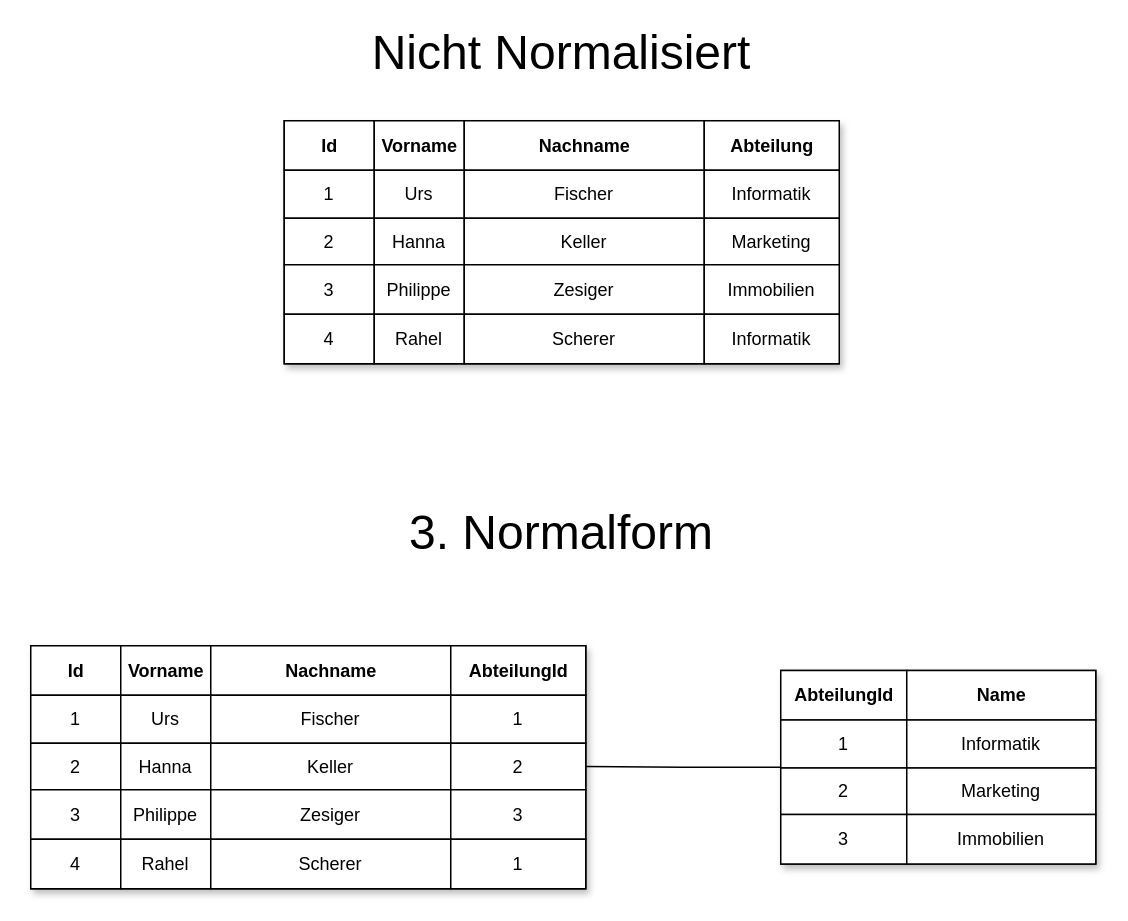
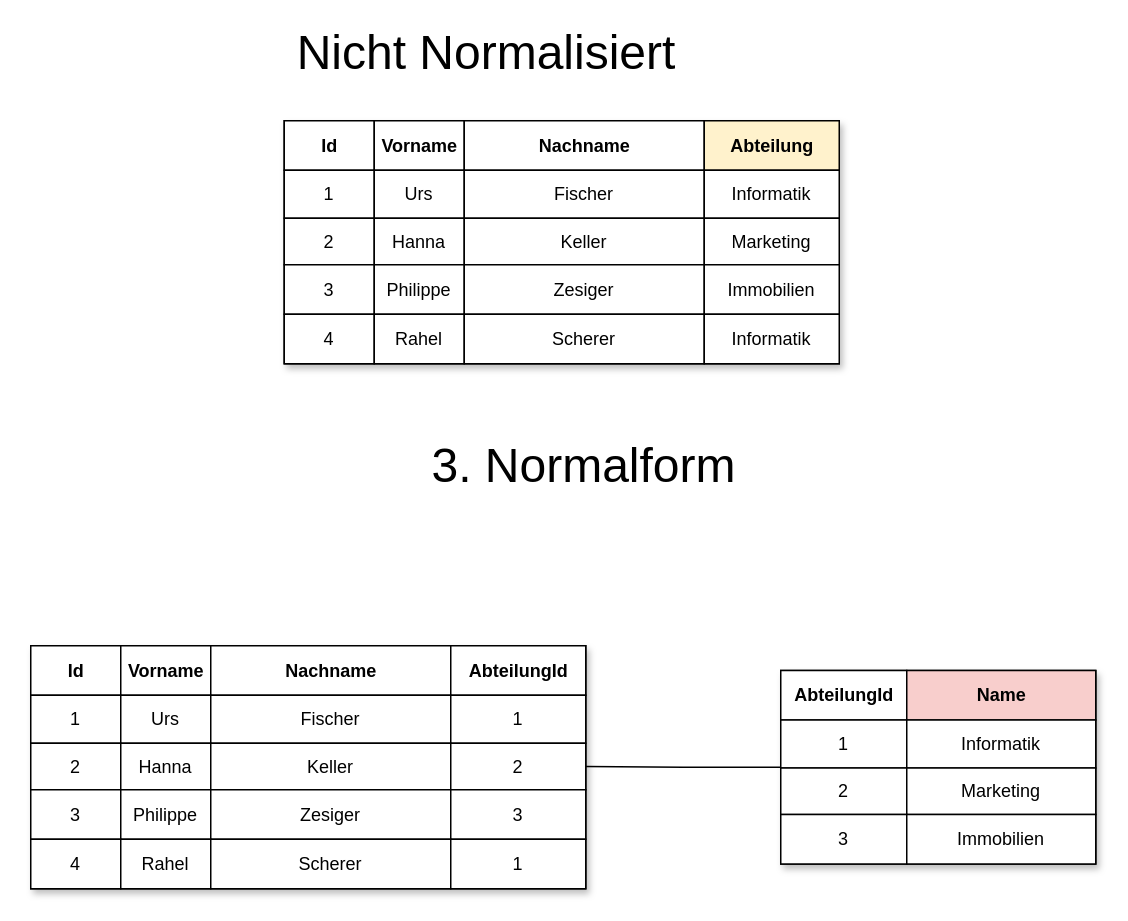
  <mxCell id="0" />
  <mxCell id="1" parent="0" />
  <mxCell id="2" value="Assets" style="childLayout=tableLayout;recursiveResize=0;shadow=1;" parent="1" vertex="1"><mxGeometry x="189" y="80" width="370" height="162" as="geometry" /></mxCell>
  <mxCell id="3" style="shape=tableRow;horizontal=0;startSize=0;swimlaneHead=0;swimlaneBody=0;top=0;left=0;bottom=0;right=0;dropTarget=0;collapsible=0;recursiveResize=0;expand=0;fontStyle=0;" parent="2" vertex="1"><mxGeometry width="370" height="33" as="geometry" /></mxCell>
  <mxCell id="4" value="Id" style="connectable=0;recursiveResize=0;align=center;fontStyle=1;html=1;" parent="3" vertex="1"><mxGeometry width="60" height="33" as="geometry"><mxRectangle width="60" height="33" as="alternateBounds" /></mxGeometry></mxCell>
  <mxCell id="5" value="Vorname" style="connectable=0;recursiveResize=0;align=center;fontStyle=1;html=1;" parent="3" vertex="1"><mxGeometry x="60" width="60" height="33" as="geometry"><mxRectangle width="60" height="33" as="alternateBounds" /></mxGeometry></mxCell>
  <mxCell id="6" value="Nachname" style="connectable=0;recursiveResize=0;align=center;fontStyle=1;html=1;" parent="3" vertex="1"><mxGeometry x="120" width="160" height="33" as="geometry"><mxRectangle width="160" height="33" as="alternateBounds" /></mxGeometry></mxCell>
- <mxCell id="7" value="Abteilung" style="connectable=0;recursiveResize=0;align=center;fontStyle=1;html=1;" parent="3" vertex="1"><mxGeometry x="280" width="90" height="33" as="geometry"><mxRectangle width="90" height="33" as="alternateBounds" /></mxGeometry></mxCell>
+ <mxCell id="7" value="Abteilung" style="connectable=0;recursiveResize=0;align=center;fontStyle=1;html=1;fillColor=#fff2cc;" parent="3" vertex="1"><mxGeometry x="280" width="90" height="33" as="geometry"><mxRectangle width="90" height="33" as="alternateBounds" /></mxGeometry></mxCell>
  <mxCell id="8" value="" style="shape=tableRow;horizontal=0;startSize=0;swimlaneHead=0;swimlaneBody=0;top=0;left=0;bottom=0;right=0;dropTarget=0;collapsible=0;recursiveResize=0;expand=0;fontStyle=0;" parent="2" vertex="1"><mxGeometry y="33" width="370" height="32" as="geometry" /></mxCell>
  <mxCell id="9" value="1" style="connectable=0;recursiveResize=0;align=center;whiteSpace=wrap;html=1;" parent="8" vertex="1"><mxGeometry width="60" height="32" as="geometry"><mxRectangle width="60" height="32" as="alternateBounds" /></mxGeometry></mxCell>
  <mxCell id="10" value="Urs" style="connectable=0;recursiveResize=0;align=center;whiteSpace=wrap;html=1;" parent="8" vertex="1"><mxGeometry x="60" width="60" height="32" as="geometry"><mxRectangle width="60" height="32" as="alternateBounds" /></mxGeometry></mxCell>
  <mxCell id="11" value="Fischer" style="connectable=0;recursiveResize=0;align=center;whiteSpace=wrap;html=1;" parent="8" vertex="1"><mxGeometry x="120" width="160" height="32" as="geometry"><mxRectangle width="160" height="32" as="alternateBounds" /></mxGeometry></mxCell>
  <mxCell id="12" value="Informatik" style="connectable=0;recursiveResize=0;align=center;whiteSpace=wrap;html=1;" parent="8" vertex="1"><mxGeometry x="280" width="90" height="32" as="geometry"><mxRectangle width="90" height="32" as="alternateBounds" /></mxGeometry></mxCell>
  <mxCell id="13" value="" style="shape=tableRow;horizontal=0;startSize=0;swimlaneHead=0;swimlaneBody=0;top=0;left=0;bottom=0;right=0;dropTarget=0;collapsible=0;recursiveResize=0;expand=0;fontStyle=1;" parent="2" vertex="1"><mxGeometry y="65" width="370" height="31" as="geometry" /></mxCell>
  <mxCell id="14" value="2" style="connectable=0;recursiveResize=0;whiteSpace=wrap;html=1;" parent="13" vertex="1"><mxGeometry width="60" height="31" as="geometry"><mxRectangle width="60" height="31" as="alternateBounds" /></mxGeometry></mxCell>
  <mxCell id="15" value="Hanna" style="connectable=0;recursiveResize=0;whiteSpace=wrap;html=1;" parent="13" vertex="1"><mxGeometry x="60" width="60" height="31" as="geometry"><mxRectangle width="60" height="31" as="alternateBounds" /></mxGeometry></mxCell>
  <mxCell id="16" value="Keller" style="connectable=0;recursiveResize=0;whiteSpace=wrap;html=1;" parent="13" vertex="1"><mxGeometry x="120" width="160" height="31" as="geometry"><mxRectangle width="160" height="31" as="alternateBounds" /></mxGeometry></mxCell>
  <mxCell id="17" value="Marketing" style="connectable=0;recursiveResize=0;whiteSpace=wrap;html=1;" parent="13" vertex="1"><mxGeometry x="280" width="90" height="31" as="geometry"><mxRectangle width="90" height="31" as="alternateBounds" /></mxGeometry></mxCell>
  <mxCell id="18" value="" style="shape=tableRow;horizontal=0;startSize=0;swimlaneHead=0;swimlaneBody=0;top=0;left=0;bottom=0;right=0;dropTarget=0;collapsible=0;recursiveResize=0;expand=0;fontStyle=0;" parent="2" vertex="1"><mxGeometry y="96" width="370" height="33" as="geometry" /></mxCell>
  <mxCell id="19" value="3" style="connectable=0;recursiveResize=0;fontStyle=0;align=center;whiteSpace=wrap;html=1;" parent="18" vertex="1"><mxGeometry width="60" height="33" as="geometry"><mxRectangle width="60" height="33" as="alternateBounds" /></mxGeometry></mxCell>
  <mxCell id="20" value="Philippe" style="connectable=0;recursiveResize=0;fontStyle=0;align=center;whiteSpace=wrap;html=1;" parent="18" vertex="1"><mxGeometry x="60" width="60" height="33" as="geometry"><mxRectangle width="60" height="33" as="alternateBounds" /></mxGeometry></mxCell>
  <mxCell id="21" value="Zesiger" style="connectable=0;recursiveResize=0;fontStyle=0;align=center;whiteSpace=wrap;html=1;" parent="18" vertex="1"><mxGeometry x="120" width="160" height="33" as="geometry"><mxRectangle width="160" height="33" as="alternateBounds" /></mxGeometry></mxCell>
  <mxCell id="22" value="Immobilien" style="connectable=0;recursiveResize=0;fontStyle=0;align=center;whiteSpace=wrap;html=1;" parent="18" vertex="1"><mxGeometry x="280" width="90" height="33" as="geometry"><mxRectangle width="90" height="33" as="alternateBounds" /></mxGeometry></mxCell>
  <mxCell id="23" style="shape=tableRow;horizontal=0;startSize=0;swimlaneHead=0;swimlaneBody=0;top=0;left=0;bottom=0;right=0;dropTarget=0;collapsible=0;recursiveResize=0;expand=0;fontStyle=0;" parent="2" vertex="1"><mxGeometry y="129" width="370" height="33" as="geometry" /></mxCell>
  <mxCell id="24" value="4" style="connectable=0;recursiveResize=0;fontStyle=0;align=center;whiteSpace=wrap;html=1;" parent="23" vertex="1"><mxGeometry width="60" height="33" as="geometry"><mxRectangle width="60" height="33" as="alternateBounds" /></mxGeometry></mxCell>
  <mxCell id="25" value="Rahel" style="connectable=0;recursiveResize=0;fontStyle=0;align=center;whiteSpace=wrap;html=1;" parent="23" vertex="1"><mxGeometry x="60" width="60" height="33" as="geometry"><mxRectangle width="60" height="33" as="alternateBounds" /></mxGeometry></mxCell>
  <mxCell id="26" value="Scherer" style="connectable=0;recursiveResize=0;fontStyle=0;align=center;whiteSpace=wrap;html=1;" parent="23" vertex="1"><mxGeometry x="120" width="160" height="33" as="geometry"><mxRectangle width="160" height="33" as="alternateBounds" /></mxGeometry></mxCell>
  <mxCell id="27" value="Informatik" style="connectable=0;recursiveResize=0;fontStyle=0;align=center;whiteSpace=wrap;html=1;" parent="23" vertex="1"><mxGeometry x="280" width="90" height="33" as="geometry"><mxRectangle width="90" height="33" as="alternateBounds" /></mxGeometry></mxCell>
- <mxCell id="28" value="&lt;span style=&quot;font-size: 32px;&quot;&gt;Nicht Normalisiert&lt;/span&gt;" style="text;html=1;strokeColor=none;fillColor=none;align=center;verticalAlign=middle;whiteSpace=wrap;rounded=0;" parent="1" vertex="1"><mxGeometry x="244" y="20" width="260" height="30" as="geometry" /></mxCell>
- <mxCell id="29" value="&lt;span style=&quot;font-size: 32px;&quot;&gt;3. Normalform&lt;/span&gt;" style="text;html=1;strokeColor=none;fillColor=none;align=center;verticalAlign=middle;whiteSpace=wrap;rounded=0;" parent="1" vertex="1"><mxGeometry x="244" y="340" width="260" height="30" as="geometry" /></mxCell>
+ <mxCell id="28" value="&lt;span style=&quot;font-size: 32px;&quot;&gt;Nicht Normalisiert&lt;/span&gt;" style="text;html=1;strokeColor=none;fillColor=none;align=center;verticalAlign=middle;whiteSpace=wrap;rounded=0;" parent="1" vertex="1"><mxGeometry x="194" y="20" width="260" height="30" as="geometry" /></mxCell>
+ <mxCell id="29" value="&lt;span style=&quot;font-size: 32px;&quot;&gt;3. Normalform&lt;/span&gt;" style="text;html=1;strokeColor=none;fillColor=none;align=center;verticalAlign=middle;whiteSpace=wrap;rounded=0;" parent="1" vertex="1"><mxGeometry x="259" y="295" width="260" height="30" as="geometry" /></mxCell>
  <mxCell id="30" value="Assets" style="childLayout=tableLayout;recursiveResize=0;shadow=1;" vertex="1" parent="1"><mxGeometry x="20" y="430" width="370" height="162" as="geometry" /></mxCell>
  <mxCell id="31" style="shape=tableRow;horizontal=0;startSize=0;swimlaneHead=0;swimlaneBody=0;top=0;left=0;bottom=0;right=0;dropTarget=0;collapsible=0;recursiveResize=0;expand=0;fontStyle=0;" vertex="1" parent="30"><mxGeometry width="370" height="33" as="geometry" /></mxCell>
  <mxCell id="32" value="Id" style="connectable=0;recursiveResize=0;align=center;fontStyle=1;html=1;" vertex="1" parent="31"><mxGeometry width="60" height="33" as="geometry"><mxRectangle width="60" height="33" as="alternateBounds" /></mxGeometry></mxCell>
  <mxCell id="33" value="Vorname" style="connectable=0;recursiveResize=0;align=center;fontStyle=1;html=1;" vertex="1" parent="31"><mxGeometry x="60" width="60" height="33" as="geometry"><mxRectangle width="60" height="33" as="alternateBounds" /></mxGeometry></mxCell>
  <mxCell id="34" value="Nachname" style="connectable=0;recursiveResize=0;align=center;fontStyle=1;html=1;" vertex="1" parent="31"><mxGeometry x="120" width="160" height="33" as="geometry"><mxRectangle width="160" height="33" as="alternateBounds" /></mxGeometry></mxCell>
  <mxCell id="35" value="AbteilungId" style="connectable=0;recursiveResize=0;align=center;fontStyle=1;html=1;" vertex="1" parent="31"><mxGeometry x="280" width="90" height="33" as="geometry"><mxRectangle width="90" height="33" as="alternateBounds" /></mxGeometry></mxCell>
  <mxCell id="36" value="" style="shape=tableRow;horizontal=0;startSize=0;swimlaneHead=0;swimlaneBody=0;top=0;left=0;bottom=0;right=0;dropTarget=0;collapsible=0;recursiveResize=0;expand=0;fontStyle=0;" vertex="1" parent="30"><mxGeometry y="33" width="370" height="32" as="geometry" /></mxCell>
  <mxCell id="37" value="1" style="connectable=0;recursiveResize=0;align=center;whiteSpace=wrap;html=1;" vertex="1" parent="36"><mxGeometry width="60" height="32" as="geometry"><mxRectangle width="60" height="32" as="alternateBounds" /></mxGeometry></mxCell>
  <mxCell id="38" value="Urs" style="connectable=0;recursiveResize=0;align=center;whiteSpace=wrap;html=1;" vertex="1" parent="36"><mxGeometry x="60" width="60" height="32" as="geometry"><mxRectangle width="60" height="32" as="alternateBounds" /></mxGeometry></mxCell>
  <mxCell id="39" value="Fischer" style="connectable=0;recursiveResize=0;align=center;whiteSpace=wrap;html=1;" vertex="1" parent="36"><mxGeometry x="120" width="160" height="32" as="geometry"><mxRectangle width="160" height="32" as="alternateBounds" /></mxGeometry></mxCell>
  <mxCell id="40" value="1" style="connectable=0;recursiveResize=0;align=center;whiteSpace=wrap;html=1;" vertex="1" parent="36"><mxGeometry x="280" width="90" height="32" as="geometry"><mxRectangle width="90" height="32" as="alternateBounds" /></mxGeometry></mxCell>
  <mxCell id="41" value="" style="shape=tableRow;horizontal=0;startSize=0;swimlaneHead=0;swimlaneBody=0;top=0;left=0;bottom=0;right=0;dropTarget=0;collapsible=0;recursiveResize=0;expand=0;fontStyle=1;" vertex="1" parent="30"><mxGeometry y="65" width="370" height="31" as="geometry" /></mxCell>
  <mxCell id="42" value="2" style="connectable=0;recursiveResize=0;whiteSpace=wrap;html=1;" vertex="1" parent="41"><mxGeometry width="60" height="31" as="geometry"><mxRectangle width="60" height="31" as="alternateBounds" /></mxGeometry></mxCell>
  <mxCell id="43" value="Hanna" style="connectable=0;recursiveResize=0;whiteSpace=wrap;html=1;" vertex="1" parent="41"><mxGeometry x="60" width="60" height="31" as="geometry"><mxRectangle width="60" height="31" as="alternateBounds" /></mxGeometry></mxCell>
  <mxCell id="44" value="Keller" style="connectable=0;recursiveResize=0;whiteSpace=wrap;html=1;" vertex="1" parent="41"><mxGeometry x="120" width="160" height="31" as="geometry"><mxRectangle width="160" height="31" as="alternateBounds" /></mxGeometry></mxCell>
  <mxCell id="45" value="2" style="connectable=0;recursiveResize=0;whiteSpace=wrap;html=1;" vertex="1" parent="41"><mxGeometry x="280" width="90" height="31" as="geometry"><mxRectangle width="90" height="31" as="alternateBounds" /></mxGeometry></mxCell>
  <mxCell id="46" value="" style="shape=tableRow;horizontal=0;startSize=0;swimlaneHead=0;swimlaneBody=0;top=0;left=0;bottom=0;right=0;dropTarget=0;collapsible=0;recursiveResize=0;expand=0;fontStyle=0;" vertex="1" parent="30"><mxGeometry y="96" width="370" height="33" as="geometry" /></mxCell>
  <mxCell id="47" value="3" style="connectable=0;recursiveResize=0;fontStyle=0;align=center;whiteSpace=wrap;html=1;" vertex="1" parent="46"><mxGeometry width="60" height="33" as="geometry"><mxRectangle width="60" height="33" as="alternateBounds" /></mxGeometry></mxCell>
  <mxCell id="48" value="Philippe" style="connectable=0;recursiveResize=0;fontStyle=0;align=center;whiteSpace=wrap;html=1;" vertex="1" parent="46"><mxGeometry x="60" width="60" height="33" as="geometry"><mxRectangle width="60" height="33" as="alternateBounds" /></mxGeometry></mxCell>
  <mxCell id="49" value="Zesiger" style="connectable=0;recursiveResize=0;fontStyle=0;align=center;whiteSpace=wrap;html=1;" vertex="1" parent="46"><mxGeometry x="120" width="160" height="33" as="geometry"><mxRectangle width="160" height="33" as="alternateBounds" /></mxGeometry></mxCell>
  <mxCell id="50" value="3" style="connectable=0;recursiveResize=0;fontStyle=0;align=center;whiteSpace=wrap;html=1;" vertex="1" parent="46"><mxGeometry x="280" width="90" height="33" as="geometry"><mxRectangle width="90" height="33" as="alternateBounds" /></mxGeometry></mxCell>
  <mxCell id="51" style="shape=tableRow;horizontal=0;startSize=0;swimlaneHead=0;swimlaneBody=0;top=0;left=0;bottom=0;right=0;dropTarget=0;collapsible=0;recursiveResize=0;expand=0;fontStyle=0;" vertex="1" parent="30"><mxGeometry y="129" width="370" height="33" as="geometry" /></mxCell>
  <mxCell id="52" value="4" style="connectable=0;recursiveResize=0;fontStyle=0;align=center;whiteSpace=wrap;html=1;" vertex="1" parent="51"><mxGeometry width="60" height="33" as="geometry"><mxRectangle width="60" height="33" as="alternateBounds" /></mxGeometry></mxCell>
  <mxCell id="53" value="Rahel" style="connectable=0;recursiveResize=0;fontStyle=0;align=center;whiteSpace=wrap;html=1;" vertex="1" parent="51"><mxGeometry x="60" width="60" height="33" as="geometry"><mxRectangle width="60" height="33" as="alternateBounds" /></mxGeometry></mxCell>
  <mxCell id="54" value="Scherer" style="connectable=0;recursiveResize=0;fontStyle=0;align=center;whiteSpace=wrap;html=1;" vertex="1" parent="51"><mxGeometry x="120" width="160" height="33" as="geometry"><mxRectangle width="160" height="33" as="alternateBounds" /></mxGeometry></mxCell>
  <mxCell id="55" value="1" style="connectable=0;recursiveResize=0;fontStyle=0;align=center;whiteSpace=wrap;html=1;" vertex="1" parent="51"><mxGeometry x="280" width="90" height="33" as="geometry"><mxRectangle width="90" height="33" as="alternateBounds" /></mxGeometry></mxCell>
  <mxCell id="56" style="edgeStyle=orthogonalEdgeStyle;rounded=0;orthogonalLoop=1;jettySize=auto;html=1;entryX=1;entryY=0.5;entryDx=0;entryDy=0;endArrow=none;endFill=0;" edge="1" parent="1" source="57" target="41"><mxGeometry relative="1" as="geometry" /></mxCell>
  <mxCell id="57" value="Assets" style="childLayout=tableLayout;recursiveResize=0;shadow=1;" vertex="1" parent="1"><mxGeometry x="520" y="446.5" width="210" height="129" as="geometry" /></mxCell>
  <mxCell id="58" style="shape=tableRow;horizontal=0;startSize=0;swimlaneHead=0;swimlaneBody=0;top=0;left=0;bottom=0;right=0;dropTarget=0;collapsible=0;recursiveResize=0;expand=0;fontStyle=0;" vertex="1" parent="57"><mxGeometry width="210" height="33" as="geometry" /></mxCell>
  <mxCell id="59" value="AbteilungId" style="connectable=0;recursiveResize=0;align=center;fontStyle=1;html=1;" vertex="1" parent="58"><mxGeometry width="84" height="33" as="geometry"><mxRectangle width="84" height="33" as="alternateBounds" /></mxGeometry></mxCell>
- <mxCell id="60" value="Name" style="connectable=0;recursiveResize=0;align=center;fontStyle=1;html=1;" vertex="1" parent="58"><mxGeometry x="84" width="126" height="33" as="geometry"><mxRectangle width="126" height="33" as="alternateBounds" /></mxGeometry></mxCell>
+ <mxCell id="60" value="Name" style="connectable=0;recursiveResize=0;align=center;fontStyle=1;html=1;fillColor=#f8cecc;" vertex="1" parent="58"><mxGeometry x="84" width="126" height="33" as="geometry"><mxRectangle width="126" height="33" as="alternateBounds" /></mxGeometry></mxCell>
  <mxCell id="61" value="" style="shape=tableRow;horizontal=0;startSize=0;swimlaneHead=0;swimlaneBody=0;top=0;left=0;bottom=0;right=0;dropTarget=0;collapsible=0;recursiveResize=0;expand=0;fontStyle=0;" vertex="1" parent="57"><mxGeometry y="33" width="210" height="32" as="geometry" /></mxCell>
  <mxCell id="62" value="1" style="connectable=0;recursiveResize=0;align=center;whiteSpace=wrap;html=1;" vertex="1" parent="61"><mxGeometry width="84" height="32" as="geometry"><mxRectangle width="84" height="32" as="alternateBounds" /></mxGeometry></mxCell>
  <mxCell id="63" value="Informatik" style="connectable=0;recursiveResize=0;align=center;whiteSpace=wrap;html=1;" vertex="1" parent="61"><mxGeometry x="84" width="126" height="32" as="geometry"><mxRectangle width="126" height="32" as="alternateBounds" /></mxGeometry></mxCell>
  <mxCell id="64" value="" style="shape=tableRow;horizontal=0;startSize=0;swimlaneHead=0;swimlaneBody=0;top=0;left=0;bottom=0;right=0;dropTarget=0;collapsible=0;recursiveResize=0;expand=0;fontStyle=1;" vertex="1" parent="57"><mxGeometry y="65" width="210" height="31" as="geometry" /></mxCell>
  <mxCell id="65" value="2" style="connectable=0;recursiveResize=0;whiteSpace=wrap;html=1;" vertex="1" parent="64"><mxGeometry width="84" height="31" as="geometry"><mxRectangle width="84" height="31" as="alternateBounds" /></mxGeometry></mxCell>
  <mxCell id="66" value="Marketing" style="connectable=0;recursiveResize=0;whiteSpace=wrap;html=1;" vertex="1" parent="64"><mxGeometry x="84" width="126" height="31" as="geometry"><mxRectangle width="126" height="31" as="alternateBounds" /></mxGeometry></mxCell>
  <mxCell id="67" value="" style="shape=tableRow;horizontal=0;startSize=0;swimlaneHead=0;swimlaneBody=0;top=0;left=0;bottom=0;right=0;dropTarget=0;collapsible=0;recursiveResize=0;expand=0;fontStyle=0;" vertex="1" parent="57"><mxGeometry y="96" width="210" height="33" as="geometry" /></mxCell>
  <mxCell id="68" value="3" style="connectable=0;recursiveResize=0;fontStyle=0;align=center;whiteSpace=wrap;html=1;" vertex="1" parent="67"><mxGeometry width="84" height="33" as="geometry"><mxRectangle width="84" height="33" as="alternateBounds" /></mxGeometry></mxCell>
  <mxCell id="69" value="Immobilien" style="connectable=0;recursiveResize=0;fontStyle=0;align=center;whiteSpace=wrap;html=1;" vertex="1" parent="67"><mxGeometry x="84" width="126" height="33" as="geometry"><mxRectangle width="126" height="33" as="alternateBounds" /></mxGeometry></mxCell>
